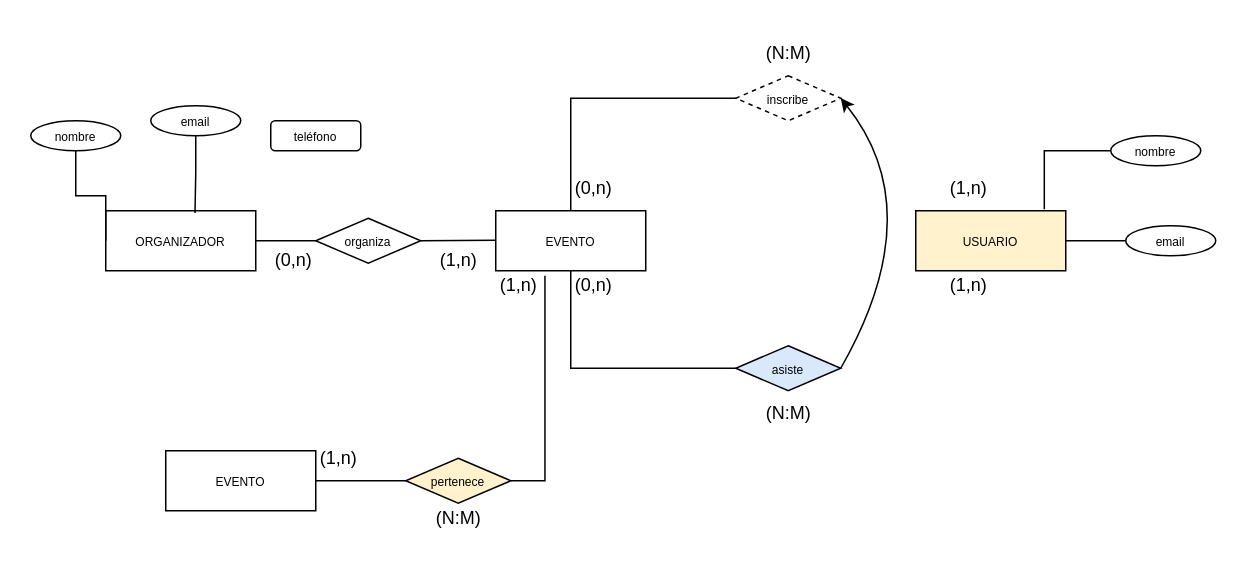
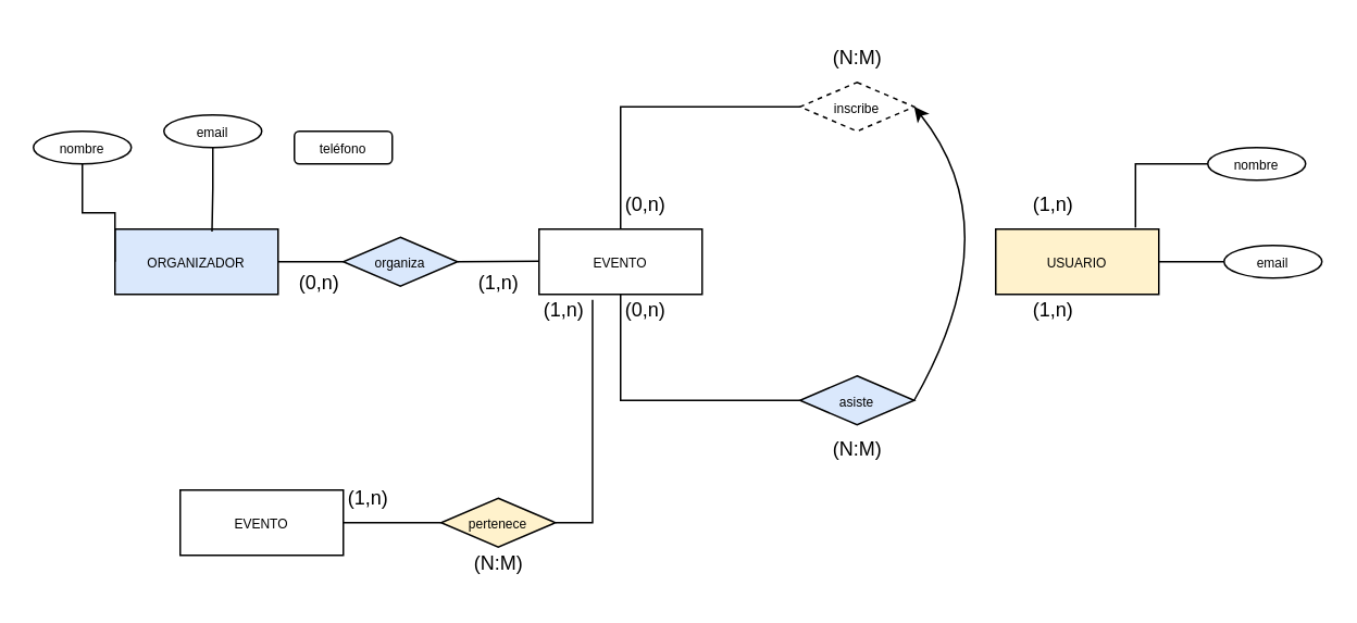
  <mxCell id="0" />
  <mxCell id="1" parent="0" />
- <mxCell id="2" value="&lt;font style=&quot;font-size: 8px;&quot;&gt;ORGANIZADOR&lt;/font&gt;" style="rounded=0;whiteSpace=wrap;html=1;" vertex="1" parent="1"><mxGeometry x="70" y="140" width="100" height="40" as="geometry" /></mxCell>
+ <mxCell id="2" value="&lt;font style=&quot;font-size: 8px;&quot;&gt;ORGANIZADOR&lt;/font&gt;" style="rounded=0;whiteSpace=wrap;html=1;fillColor=#dae8fc;" vertex="1" parent="1"><mxGeometry x="70" y="140" width="100" height="40" as="geometry" /></mxCell>
  <mxCell id="3" style="edgeStyle=orthogonalEdgeStyle;rounded=0;orthogonalLoop=1;jettySize=auto;html=1;exitX=0.5;exitY=0;exitDx=0;exitDy=0;entryX=0;entryY=0.5;entryDx=0;entryDy=0;endArrow=none;endFill=0;" edge="1" parent="1" source="5" target="8"><mxGeometry relative="1" as="geometry" /></mxCell>
  <mxCell id="4" style="edgeStyle=orthogonalEdgeStyle;rounded=0;orthogonalLoop=1;jettySize=auto;html=1;exitX=0.5;exitY=1;exitDx=0;exitDy=0;entryX=0;entryY=0.5;entryDx=0;entryDy=0;endArrow=none;endFill=0;" edge="1" parent="1" source="5" target="9"><mxGeometry relative="1" as="geometry" /></mxCell>
  <mxCell id="5" value="&lt;font style=&quot;font-size: 8px;&quot;&gt;EVENTO&lt;/font&gt;" style="rounded=0;whiteSpace=wrap;html=1;" vertex="1" parent="1"><mxGeometry x="330" y="140" width="100" height="40" as="geometry" /></mxCell>
  <mxCell id="6" value="&lt;font style=&quot;font-size: 8px;&quot;&gt;USUARIO&lt;/font&gt;" style="rounded=0;whiteSpace=wrap;html=1;fillColor=#fff2cc;" vertex="1" parent="1"><mxGeometry x="610" y="140" width="100" height="40" as="geometry" /></mxCell>
- <mxCell id="7" value="&lt;font style=&quot;font-size: 8px;&quot;&gt;organiza&lt;/font&gt;" style="rhombus;whiteSpace=wrap;html=1;" vertex="1" parent="1"><mxGeometry x="210" y="145" width="70" height="30" as="geometry" /></mxCell>
+ <mxCell id="7" value="&lt;font style=&quot;font-size: 8px;&quot;&gt;organiza&lt;/font&gt;" style="rhombus;whiteSpace=wrap;html=1;fillColor=#dae8fc;" vertex="1" parent="1"><mxGeometry x="210" y="145" width="70" height="30" as="geometry" /></mxCell>
  <mxCell id="8" value="&lt;div&gt;&lt;font style=&quot;font-size: 8px;&quot;&gt;inscribe&lt;/font&gt;&lt;/div&gt;" style="rhombus;whiteSpace=wrap;html=1;dashed=1;" vertex="1" parent="1"><mxGeometry x="490" y="50" width="70" height="30" as="geometry" /></mxCell>
  <mxCell id="9" value="&lt;font style=&quot;font-size: 8px;&quot;&gt;asiste&lt;/font&gt;" style="rhombus;whiteSpace=wrap;html=1;fillColor=#dae8fc;" vertex="1" parent="1"><mxGeometry x="490" y="230" width="70" height="30" as="geometry" /></mxCell>
  <mxCell id="10" value="" style="endArrow=none;html=1;rounded=0;" edge="1" parent="1" target="7"><mxGeometry width="50" height="50" relative="1" as="geometry"><mxPoint x="170" y="160" as="sourcePoint" /><mxPoint x="220" y="110" as="targetPoint" /></mxGeometry></mxCell>
  <mxCell id="11" value="" style="endArrow=none;html=1;rounded=0;exitX=1;exitY=0.5;exitDx=0;exitDy=0;" edge="1" parent="1" source="7"><mxGeometry width="50" height="50" relative="1" as="geometry"><mxPoint x="290" y="159.66" as="sourcePoint" /><mxPoint x="330" y="159.66" as="targetPoint" /></mxGeometry></mxCell>
  <mxCell id="12" value="(0,n)" style="text;html=1;align=center;verticalAlign=middle;resizable=0;points=[];autosize=1;strokeColor=none;fillColor=none;" vertex="1" parent="1"><mxGeometry x="170" y="158" width="50" height="30" as="geometry" /></mxCell>
  <mxCell id="13" value="(0,n)" style="text;html=1;align=center;verticalAlign=middle;resizable=0;points=[];autosize=1;strokeColor=none;fillColor=none;" vertex="1" parent="1"><mxGeometry x="370" y="110" width="50" height="30" as="geometry" /></mxCell>
  <mxCell id="14" value="(N:M)" style="text;html=1;align=center;verticalAlign=middle;resizable=0;points=[];autosize=1;strokeColor=none;fillColor=none;" vertex="1" parent="1"><mxGeometry x="500" y="260" width="50" height="30" as="geometry" /></mxCell>
  <mxCell id="15" value="(N:M)" style="text;html=1;align=center;verticalAlign=middle;resizable=0;points=[];autosize=1;strokeColor=none;fillColor=none;" vertex="1" parent="1"><mxGeometry x="500" y="20" width="50" height="30" as="geometry" /></mxCell>
  <mxCell id="16" value="(1,n)" style="text;html=1;align=center;verticalAlign=middle;resizable=0;points=[];autosize=1;strokeColor=none;fillColor=none;" vertex="1" parent="1"><mxGeometry x="620" y="110" width="50" height="30" as="geometry" /></mxCell>
  <mxCell id="17" value="(0,n)" style="text;html=1;align=center;verticalAlign=middle;resizable=0;points=[];autosize=1;strokeColor=none;fillColor=none;" vertex="1" parent="1"><mxGeometry x="370" y="175" width="50" height="30" as="geometry" /></mxCell>
  <mxCell id="18" value="(1,n)" style="text;html=1;align=center;verticalAlign=middle;resizable=0;points=[];autosize=1;strokeColor=none;fillColor=none;" vertex="1" parent="1"><mxGeometry x="620" y="175" width="50" height="30" as="geometry" /></mxCell>
  <mxCell id="19" value="(1,n)" style="text;html=1;align=center;verticalAlign=middle;resizable=0;points=[];autosize=1;strokeColor=none;fillColor=none;" vertex="1" parent="1"><mxGeometry x="280" y="158" width="50" height="30" as="geometry" /></mxCell>
  <mxCell id="20" value="" style="endArrow=classic;html=1;rounded=0;curved=1;entryX=1;entryY=0.5;entryDx=0;entryDy=0;" edge="1" parent="1" target="8"><mxGeometry width="50" height="50" relative="1" as="geometry"><mxPoint x="560" y="245" as="sourcePoint" /><mxPoint x="605.24" y="60" as="targetPoint" /><Array as="points"><mxPoint x="620" y="140" /></Array></mxGeometry></mxCell>
  <mxCell id="21" value="&lt;font style=&quot;font-size: 8px;&quot;&gt;nombre&lt;/font&gt;" style="ellipse;whiteSpace=wrap;html=1;" vertex="1" parent="1"><mxGeometry x="740" y="90" width="60" height="20" as="geometry" /></mxCell>
  <mxCell id="22" style="edgeStyle=orthogonalEdgeStyle;rounded=0;orthogonalLoop=1;jettySize=auto;html=1;exitX=0;exitY=0.5;exitDx=0;exitDy=0;entryX=0.857;entryY=-0.023;entryDx=0;entryDy=0;entryPerimeter=0;endArrow=none;endFill=0;" edge="1" parent="1" source="21" target="6"><mxGeometry relative="1" as="geometry" /></mxCell>
  <mxCell id="23" style="edgeStyle=orthogonalEdgeStyle;rounded=0;orthogonalLoop=1;jettySize=auto;html=1;exitX=0;exitY=0.5;exitDx=0;exitDy=0;entryX=1;entryY=0.5;entryDx=0;entryDy=0;endArrow=none;endFill=0;" edge="1" parent="1" source="24" target="6"><mxGeometry relative="1" as="geometry" /></mxCell>
  <mxCell id="24" value="&lt;font style=&quot;font-size: 8px;&quot;&gt;email&lt;/font&gt;" style="ellipse;whiteSpace=wrap;html=1;" vertex="1" parent="1"><mxGeometry x="750" y="150" width="60" height="20" as="geometry" /></mxCell>
  <mxCell id="25" value="&lt;font style=&quot;font-size: 8px;&quot;&gt;email&lt;/font&gt;" style="ellipse;whiteSpace=wrap;html=1;" vertex="1" parent="1"><mxGeometry x="100" y="70" width="60" height="20" as="geometry" /></mxCell>
  <mxCell id="26" value="&lt;font style=&quot;font-size: 8px;&quot;&gt;teléfono&lt;/font&gt;" style="whiteSpace=wrap;html=1;rounded=1;" vertex="1" parent="1"><mxGeometry x="180" y="80" width="60" height="20" as="geometry" /></mxCell>
  <mxCell id="27" style="edgeStyle=orthogonalEdgeStyle;rounded=0;orthogonalLoop=1;jettySize=auto;html=1;exitX=0.5;exitY=1;exitDx=0;exitDy=0;entryX=0;entryY=0.5;entryDx=0;entryDy=0;endArrow=none;endFill=0;" edge="1" parent="1" source="28" target="2"><mxGeometry relative="1" as="geometry"><Array as="points"><mxPoint x="50" y="130" /><mxPoint x="70" y="130" /></Array></mxGeometry></mxCell>
  <mxCell id="28" value="&lt;font style=&quot;font-size: 8px;&quot;&gt;nombre&lt;/font&gt;" style="ellipse;whiteSpace=wrap;html=1;" vertex="1" parent="1"><mxGeometry x="20" y="80" width="60" height="20" as="geometry" /></mxCell>
  <mxCell id="29" style="edgeStyle=orthogonalEdgeStyle;rounded=0;orthogonalLoop=1;jettySize=auto;html=1;exitX=0.5;exitY=1;exitDx=0;exitDy=0;entryX=0.595;entryY=0.038;entryDx=0;entryDy=0;entryPerimeter=0;endArrow=none;endFill=0;" edge="1" parent="1" source="25" target="2"><mxGeometry relative="1" as="geometry" /></mxCell>
  <mxCell id="30" style="edgeStyle=orthogonalEdgeStyle;rounded=0;orthogonalLoop=1;jettySize=auto;html=1;exitX=1;exitY=0.5;exitDx=0;exitDy=0;entryX=0;entryY=0.5;entryDx=0;entryDy=0;endArrow=none;endFill=0;" edge="1" parent="1" source="31" target="32"><mxGeometry relative="1" as="geometry" /></mxCell>
  <mxCell id="31" value="&lt;font style=&quot;font-size: 8px;&quot;&gt;EVENTO&lt;/font&gt;" style="rounded=0;whiteSpace=wrap;html=1;" vertex="1" parent="1"><mxGeometry x="110" y="300" width="100" height="40" as="geometry" /></mxCell>
  <mxCell id="32" value="&lt;font style=&quot;font-size: 8px;&quot;&gt;pertenece&lt;/font&gt;" style="rhombus;whiteSpace=wrap;html=1;fillColor=#fff2cc;" vertex="1" parent="1"><mxGeometry x="270" y="305" width="70" height="30" as="geometry" /></mxCell>
  <mxCell id="33" style="edgeStyle=orthogonalEdgeStyle;rounded=0;orthogonalLoop=1;jettySize=auto;html=1;exitX=1;exitY=0.5;exitDx=0;exitDy=0;entryX=0.328;entryY=1.085;entryDx=0;entryDy=0;entryPerimeter=0;endArrow=none;endFill=0;" edge="1" parent="1" source="32" target="5"><mxGeometry relative="1" as="geometry" /></mxCell>
  <mxCell id="34" value="(1,n)" style="text;html=1;align=center;verticalAlign=middle;resizable=0;points=[];autosize=1;strokeColor=none;fillColor=none;" vertex="1" parent="1"><mxGeometry x="200" y="290" width="50" height="30" as="geometry" /></mxCell>
  <mxCell id="35" value="(1,n)" style="text;html=1;align=center;verticalAlign=middle;resizable=0;points=[];autosize=1;strokeColor=none;fillColor=none;" vertex="1" parent="1"><mxGeometry x="320" y="175" width="50" height="30" as="geometry" /></mxCell>
  <mxCell id="36" value="(N:M)" style="text;html=1;align=center;verticalAlign=middle;resizable=0;points=[];autosize=1;strokeColor=none;fillColor=none;" vertex="1" parent="1"><mxGeometry x="280" y="330" width="50" height="30" as="geometry" /></mxCell>
